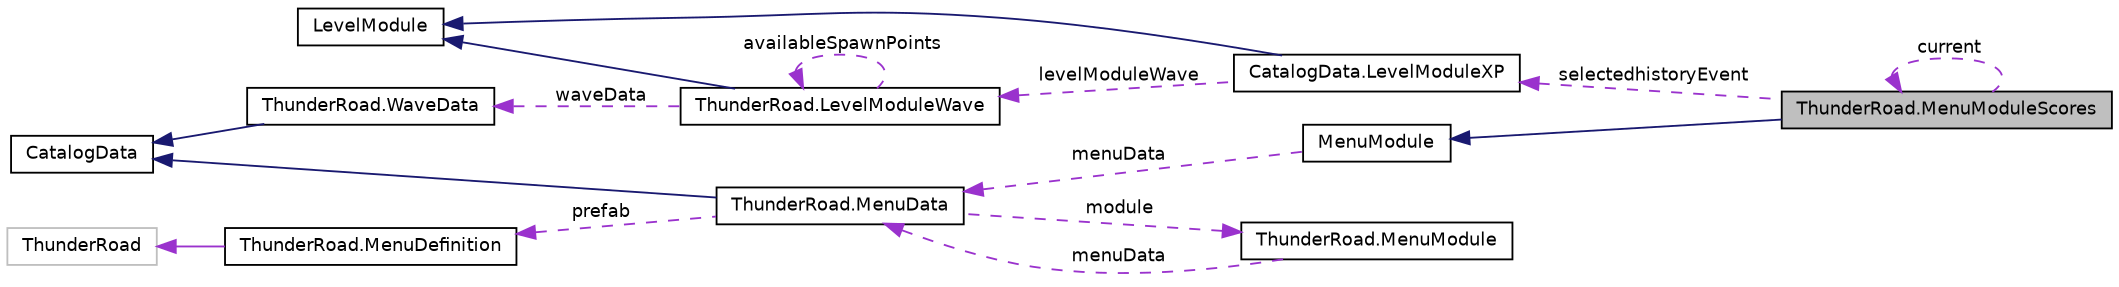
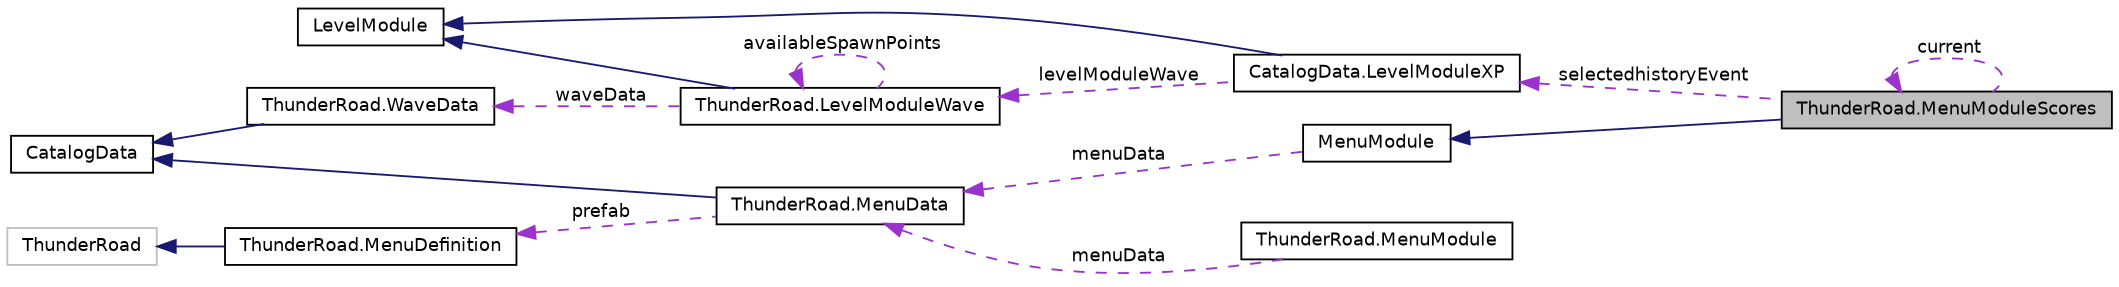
  digraph {
    rankdir=LR
    node [color=black fillcolor=white fontname=Helvetica fontsize=10 shape=record style=filled]
    edge [color=darkorchid3 dir=back fontname=Helvetica fontsize=10 labelfontname=Helvetica labelfontsize=10 style=dashed]
    n1 [fillcolor=grey75 fontcolor=black height=0.2 label="ThunderRoad.MenuModuleScores" width=0.4]
    n2 [height=0.2 label=MenuModule width=0.4]
    n3 [height=0.2 label="ThunderRoad.MenuData" width=0.4]
    n4 [height=0.2 label="ThunderRoad.MenuModule" width=0.4]
    n5 [height=0.2 label=CatalogData width=0.4]
    n6 [height=0.2 label="ThunderRoad.WaveData" width=0.4]
    n7 [height=0.2 label="ThunderRoad.LevelModuleWave" width=0.4]
    n8 [height=0.2 label="ThunderRoad.MenuDefinition" width=0.4]
    n9 [color=grey75 height=0.2 label=ThunderRoad width=0.4]
    n10 [height=0.2 label="CatalogData.LevelModuleXP" width=0.4]
    n11 [height=0.2 label=LevelModule width=0.4]
    n1 -> n1 [label=" current"]
    n2 -> n1 [color=midnightblue style=solid]
    n3 -> n2 [label=" menuData"]
    n3 -> n4 [label=" menuData"]
-   n4 -> n3 [label=" module"]
    n5 -> n3 [color=midnightblue style=solid]
    n5 -> n6 [color=midnightblue style=solid]
    n6 -> n7 [label=" waveData"]
    n7 -> n7 [label=" availableSpawnPoints"]
    n7 -> n10 [label=" levelModuleWave"]
    n8 -> n3 [label=" prefab"]
-   n9 -> n8 [style=solid]
+   n9 -> n8 [color=midnightblue style=solid]
    n10 -> n1 [label=" selectedhistoryEvent"]
    n11 -> n7 [color=midnightblue style=solid]
    n11 -> n10 [color=midnightblue style=solid]
  }
